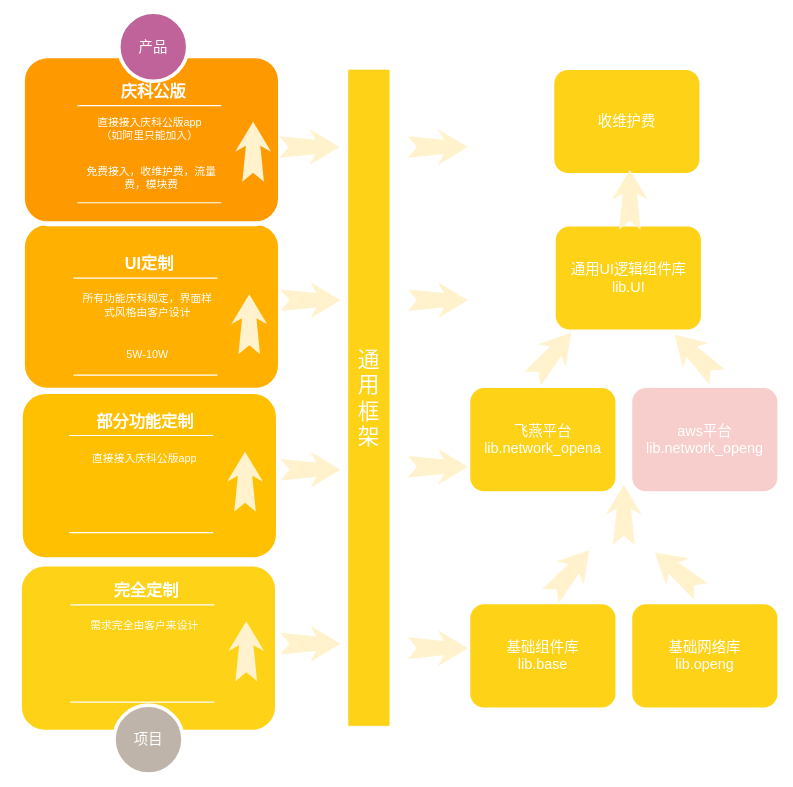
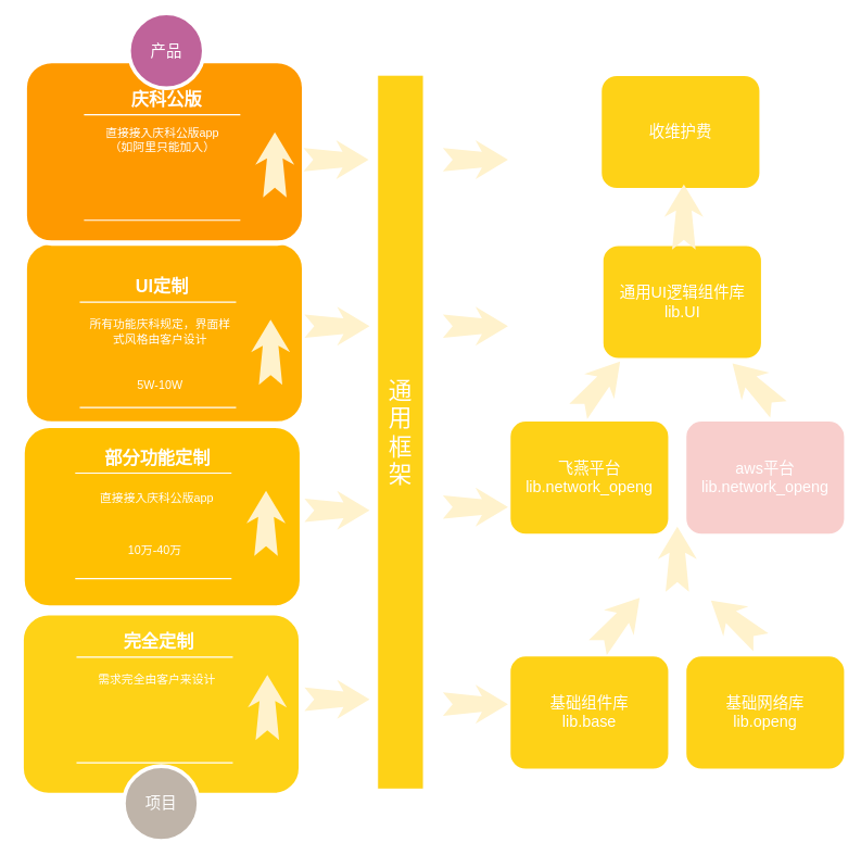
  <mxCell id="0" />
  <mxCell id="1" parent="0" />
  <mxCell id="2" value="" style="whiteSpace=wrap;html=1;rounded=1;shadow=0;strokeWidth=8;fontSize=20;align=center;fillColor=#FED217;strokeColor=#FFFFFF;direction=south;" parent="1" vertex="1"><mxGeometry x="31.5" y="940" width="430" height="280" as="geometry" /></mxCell>
  <mxCell id="3" value="完全定制" style="text;html=1;strokeColor=none;fillColor=none;align=center;verticalAlign=middle;whiteSpace=wrap;rounded=0;shadow=0;fontSize=27;fontColor=#FFFFFF;fontStyle=1" parent="1" vertex="1"><mxGeometry x="103" y="955" width="280" height="60" as="geometry" /></mxCell>
  <mxCell id="4" value="&lt;font style=&quot;font-size: 18px&quot;&gt;需求完全由客户来设计&lt;/font&gt;" style="text;html=1;strokeColor=none;fillColor=none;align=center;verticalAlign=middle;whiteSpace=wrap;rounded=0;shadow=0;fontSize=14;fontColor=#FFFFFF;" parent="1" vertex="1"><mxGeometry x="120" y="1005" width="240" height="75" as="geometry" /></mxCell>
  <mxCell id="5" value="" style="line;strokeWidth=2;html=1;rounded=0;shadow=0;fontSize=27;align=center;fillColor=none;strokeColor=#FFFFFF;" parent="1" vertex="1"><mxGeometry x="116.5" y="1003" width="240" height="10" as="geometry" /></mxCell>
  <mxCell id="6" value="" style="line;strokeWidth=2;html=1;rounded=0;shadow=0;fontSize=27;align=center;fillColor=none;strokeColor=#FFFFFF;" parent="1" vertex="1"><mxGeometry x="116.5" y="1165" width="240" height="10" as="geometry" /></mxCell>
  <mxCell id="7" value="&lt;font style=&quot;font-size: 24px&quot;&gt;项目&lt;/font&gt;" style="ellipse;whiteSpace=wrap;html=1;rounded=0;shadow=0;strokeWidth=6;fontSize=14;align=center;fillColor=#BFB4A9;strokeColor=#FFFFFF;fontColor=#FFFFFF;" parent="1" vertex="1"><mxGeometry x="189" y="1175" width="115" height="115" as="geometry" /></mxCell>
  <mxCell id="8" value="" style="html=1;shadow=0;dashed=0;align=center;verticalAlign=middle;shape=mxgraph.arrows2.stylisedArrow;dy=0.6;dx=40;notch=15;feather=0.4;rounded=0;strokeWidth=1;fontSize=27;strokeColor=none;fillColor=#fff2cc;direction=north;" parent="1" vertex="1"><mxGeometry x="379.5" y="1035" width="60" height="100" as="geometry" /></mxCell>
  <mxCell id="9" value="" style="whiteSpace=wrap;html=1;rounded=1;shadow=0;strokeWidth=8;fontSize=20;align=center;fillColor=#FFC001;strokeColor=#FFFFFF;direction=south;" parent="1" vertex="1"><mxGeometry x="33" y="652.5" width="430" height="280" as="geometry" /></mxCell>
  <mxCell id="10" value="Forms&lt;div&gt;Calls-to-Action&lt;/div&gt;&lt;div&gt;Landing Pages&lt;/div&gt;" style="text;html=1;strokeColor=none;fillColor=none;align=center;verticalAlign=middle;whiteSpace=wrap;rounded=0;shadow=0;fontSize=14;fontColor=#FFFFFF;" parent="1" vertex="1"><mxGeometry x="20" y="420" width="280" height="90" as="geometry" /></mxCell>
  <mxCell id="11" value="" style="whiteSpace=wrap;html=1;rounded=1;shadow=0;strokeWidth=8;fontSize=20;align=center;fillColor=#FFB001;strokeColor=#FFFFFF;direction=south;" parent="1" vertex="1"><mxGeometry x="36.5" y="370" width="430" height="280" as="geometry" /></mxCell>
  <mxCell id="12" value="" style="whiteSpace=wrap;html=1;rounded=1;shadow=0;strokeWidth=8;fontSize=20;align=center;fillColor=#FE9900;strokeColor=#FFFFFF;direction=south;" parent="1" vertex="1"><mxGeometry x="36.5" y="92.5" width="430" height="280" as="geometry" /></mxCell>
  <mxCell id="13" value="部分功能定制" style="text;html=1;strokeColor=none;fillColor=none;align=center;verticalAlign=middle;whiteSpace=wrap;rounded=0;shadow=0;fontSize=27;fontColor=#FFFFFF;fontStyle=1" vertex="1" parent="1"><mxGeometry x="101" y="672.5" width="280" height="60" as="geometry" /></mxCell>
  <mxCell id="14" value="" style="line;strokeWidth=2;html=1;rounded=0;shadow=0;fontSize=27;align=center;fillColor=none;strokeColor=#FFFFFF;" vertex="1" parent="1"><mxGeometry x="114.5" y="720.5" width="240" height="10" as="geometry" /></mxCell>
  <mxCell id="15" value="" style="line;strokeWidth=2;html=1;rounded=0;shadow=0;fontSize=27;align=center;fillColor=none;strokeColor=#FFFFFF;" vertex="1" parent="1"><mxGeometry x="114.5" y="882.5" width="240" height="10" as="geometry" /></mxCell>
  <mxCell id="16" value="" style="html=1;shadow=0;dashed=0;align=center;verticalAlign=middle;shape=mxgraph.arrows2.stylisedArrow;dy=0.6;dx=40;notch=15;feather=0.4;rounded=0;strokeWidth=1;fontSize=27;strokeColor=none;fillColor=#fff2cc;direction=north;" vertex="1" parent="1"><mxGeometry x="377.5" y="752.5" width="60" height="100" as="geometry" /></mxCell>
  <mxCell id="17" value="UI定制" style="text;html=1;strokeColor=none;fillColor=none;align=center;verticalAlign=middle;whiteSpace=wrap;rounded=0;shadow=0;fontSize=27;fontColor=#FFFFFF;fontStyle=1" vertex="1" parent="1"><mxGeometry x="108" y="410" width="280" height="60" as="geometry" /></mxCell>
  <mxCell id="18" value="" style="line;strokeWidth=2;html=1;rounded=0;shadow=0;fontSize=27;align=center;fillColor=none;strokeColor=#FFFFFF;" vertex="1" parent="1"><mxGeometry x="121.5" y="458" width="240" height="10" as="geometry" /></mxCell>
  <mxCell id="19" value="" style="line;strokeWidth=2;html=1;rounded=0;shadow=0;fontSize=27;align=center;fillColor=none;strokeColor=#FFFFFF;" vertex="1" parent="1"><mxGeometry x="121.5" y="620" width="240" height="10" as="geometry" /></mxCell>
  <mxCell id="20" value="" style="html=1;shadow=0;dashed=0;align=center;verticalAlign=middle;shape=mxgraph.arrows2.stylisedArrow;dy=0.6;dx=40;notch=15;feather=0.4;rounded=0;strokeWidth=1;fontSize=27;strokeColor=none;fillColor=#fff2cc;direction=north;" vertex="1" parent="1"><mxGeometry x="384.5" y="490" width="60" height="100" as="geometry" /></mxCell>
  <mxCell id="21" value="庆科公版" style="text;html=1;strokeColor=none;fillColor=none;align=center;verticalAlign=middle;whiteSpace=wrap;rounded=0;shadow=0;fontSize=27;fontColor=#FFFFFF;fontStyle=1" vertex="1" parent="1"><mxGeometry x="114.5" y="122.5" width="280" height="60" as="geometry" /></mxCell>
  <mxCell id="22" value="" style="line;strokeWidth=2;html=1;rounded=0;shadow=0;fontSize=27;align=center;fillColor=none;strokeColor=#FFFFFF;" vertex="1" parent="1"><mxGeometry x="128" y="170.5" width="240" height="10" as="geometry" /></mxCell>
  <mxCell id="23" value="" style="line;strokeWidth=2;html=1;rounded=0;shadow=0;fontSize=27;align=center;fillColor=none;strokeColor=#FFFFFF;" vertex="1" parent="1"><mxGeometry x="128" y="332.5" width="240" height="10" as="geometry" /></mxCell>
  <mxCell id="24" value="" style="html=1;shadow=0;dashed=0;align=center;verticalAlign=middle;shape=mxgraph.arrows2.stylisedArrow;dy=0.6;dx=40;notch=15;feather=0.4;rounded=0;strokeWidth=1;fontSize=27;strokeColor=none;fillColor=#fff2cc;direction=north;" vertex="1" parent="1"><mxGeometry x="391" y="202.5" width="60" height="100" as="geometry" /></mxCell>
  <mxCell id="25" value="&lt;font style=&quot;font-size: 24px&quot;&gt;产品&lt;/font&gt;" style="ellipse;whiteSpace=wrap;html=1;rounded=0;shadow=0;strokeWidth=6;fontSize=14;align=center;fillColor=#BF639A;strokeColor=#FFFFFF;fontColor=#FFFFFF;" parent="1" vertex="1"><mxGeometry x="197" y="20" width="115" height="115" as="geometry" /></mxCell>
  <mxCell id="26" value="&lt;span style=&quot;font-size: 18px&quot;&gt;直接接入庆科公版app&lt;br&gt;&lt;/span&gt;" style="text;html=1;strokeColor=none;fillColor=none;align=center;verticalAlign=middle;whiteSpace=wrap;rounded=0;shadow=0;fontSize=14;fontColor=#FFFFFF;" vertex="1" parent="1"><mxGeometry x="120" y="726" width="240" height="75" as="geometry" /></mxCell>
  <mxCell id="27" value="&lt;span style=&quot;font-size: 18px&quot;&gt;所有功能庆科规定，界面样式风格由客户设计&lt;br&gt;&lt;/span&gt;" style="text;html=1;strokeColor=none;fillColor=none;align=center;verticalAlign=middle;whiteSpace=wrap;rounded=0;shadow=0;fontSize=14;fontColor=#FFFFFF;" vertex="1" parent="1"><mxGeometry x="131" y="468" width="228" height="82" as="geometry" /></mxCell>
  <mxCell id="28" value="&lt;span style=&quot;font-size: 18px&quot;&gt;直接接入庆科公版app&lt;br&gt;（如阿里只能加入）&lt;br&gt;&lt;/span&gt;" style="text;html=1;strokeColor=none;fillColor=none;align=center;verticalAlign=middle;whiteSpace=wrap;rounded=0;shadow=0;fontSize=14;fontColor=#FFFFFF;" vertex="1" parent="1"><mxGeometry x="128" y="178" width="241" height="73" as="geometry" /></mxCell>
- <mxCell id="29" value="&lt;span style=&quot;font-size: 18px&quot;&gt;免费接入，收维护费，流量费，模块费&lt;br&gt;&lt;/span&gt;" style="text;html=1;strokeColor=none;fillColor=none;align=center;verticalAlign=middle;whiteSpace=wrap;rounded=0;shadow=0;fontSize=14;fontColor=#FFFFFF;" vertex="1" parent="1"><mxGeometry x="131" y="259.5" width="241" height="73" as="geometry" /></mxCell>
  <mxCell id="30" value="&lt;span style=&quot;font-size: 18px&quot;&gt;5W-10W&lt;br&gt;&lt;/span&gt;" style="text;html=1;strokeColor=none;fillColor=none;align=center;verticalAlign=middle;whiteSpace=wrap;rounded=0;shadow=0;fontSize=14;fontColor=#FFFFFF;" vertex="1" parent="1"><mxGeometry x="131" y="550" width="228" height="82" as="geometry" /></mxCell>
+ <mxCell id="31" value="&lt;span style=&quot;font-size: 18px&quot;&gt;10万-40万&lt;br&gt;&lt;/span&gt;" style="text;html=1;strokeColor=none;fillColor=none;align=center;verticalAlign=middle;whiteSpace=wrap;rounded=0;shadow=0;fontSize=14;fontColor=#FFFFFF;" vertex="1" parent="1"><mxGeometry x="116.5" y="807.5" width="240" height="75" as="geometry" /></mxCell>
  <mxCell id="32" value="" style="html=1;shadow=0;dashed=0;align=center;verticalAlign=middle;shape=mxgraph.arrows2.stylisedArrow;dy=0.6;dx=40;notch=15;feather=0.4;rounded=0;strokeWidth=1;fontSize=27;strokeColor=none;fillColor=#fff2cc;direction=east;" vertex="1" parent="1"><mxGeometry x="466.5" y="1042.5" width="100" height="60" as="geometry" /></mxCell>
  <mxCell id="33" value="&lt;font style=&quot;font-size: 36px&quot; color=&quot;#ffffff&quot;&gt;通用框架&lt;/font&gt;" style="whiteSpace=wrap;html=1;fillColor=#FED217;strokeColor=#FFFFFF;rounded=0;" vertex="1" parent="1"><mxGeometry x="579" y="115" width="70" height="1095" as="geometry" /></mxCell>
  <mxCell id="34" value="" style="html=1;shadow=0;dashed=0;align=center;verticalAlign=middle;shape=mxgraph.arrows2.stylisedArrow;dy=0.6;dx=40;notch=15;feather=0.4;rounded=0;strokeWidth=1;fontSize=27;strokeColor=none;fillColor=#fff2cc;direction=east;" vertex="1" parent="1"><mxGeometry x="466.5" y="752.5" width="100" height="60" as="geometry" /></mxCell>
  <mxCell id="35" value="" style="html=1;shadow=0;dashed=0;align=center;verticalAlign=middle;shape=mxgraph.arrows2.stylisedArrow;dy=0.6;dx=40;notch=15;feather=0.4;rounded=0;strokeWidth=1;fontSize=27;strokeColor=none;fillColor=#fff2cc;direction=east;" vertex="1" parent="1"><mxGeometry x="466.5" y="470" width="100" height="60" as="geometry" /></mxCell>
  <mxCell id="36" value="" style="html=1;shadow=0;dashed=0;align=center;verticalAlign=middle;shape=mxgraph.arrows2.stylisedArrow;dy=0.6;dx=40;notch=15;feather=0.4;rounded=0;strokeWidth=1;fontSize=27;strokeColor=none;fillColor=#fff2cc;direction=east;" vertex="1" parent="1"><mxGeometry x="465" y="214.5" width="100" height="60" as="geometry" /></mxCell>
  <mxCell id="37" value="&lt;font color=&quot;#ffffff&quot; style=&quot;font-size: 24px&quot;&gt;基础组件库&lt;br&gt;lib.base&lt;br&gt;&lt;/font&gt;" style="whiteSpace=wrap;html=1;rounded=1;shadow=0;strokeWidth=8;fontSize=20;align=center;fillColor=#FED217;strokeColor=#FFFFFF;direction=south;" vertex="1" parent="1"><mxGeometry x="779" y="1003" width="250" height="180" as="geometry" /></mxCell>
- <mxCell id="38" value="&lt;font color=&quot;#ffffff&quot; style=&quot;font-size: 24px&quot;&gt;飞燕平台&lt;br&gt;lib.network_opena&lt;br&gt;&lt;/font&gt;" style="whiteSpace=wrap;html=1;rounded=1;shadow=0;strokeWidth=8;fontSize=20;align=center;fillColor=#FED217;strokeColor=#FFFFFF;direction=south;" vertex="1" parent="1"><mxGeometry x="779" y="642.5" width="250" height="180" as="geometry" /></mxCell>
+ <mxCell id="38" value="&lt;font color=&quot;#ffffff&quot; style=&quot;font-size: 24px&quot;&gt;飞燕平台&lt;br&gt;lib.network_openg&lt;br&gt;&lt;/font&gt;" style="whiteSpace=wrap;html=1;rounded=1;shadow=0;strokeWidth=8;fontSize=20;align=center;fillColor=#FED217;strokeColor=#FFFFFF;direction=south;" vertex="1" parent="1"><mxGeometry x="779" y="642.5" width="250" height="180" as="geometry" /></mxCell>
  <mxCell id="39" value="&lt;font color=&quot;#ffffff&quot; style=&quot;font-size: 24px&quot;&gt;基础网络库&lt;br&gt;lib.openg&lt;br&gt;&lt;/font&gt;" style="whiteSpace=wrap;html=1;rounded=1;shadow=0;strokeWidth=8;fontSize=20;align=center;fillColor=#FED217;strokeColor=#FFFFFF;direction=south;" vertex="1" parent="1"><mxGeometry x="1049" y="1003" width="250" height="180" as="geometry" /></mxCell>
  <mxCell id="40" value="&lt;font color=&quot;#ffffff&quot; style=&quot;font-size: 24px&quot;&gt;aws平台&lt;br&gt;lib.network_openg&lt;br&gt;&lt;/font&gt;" style="whiteSpace=wrap;html=1;rounded=1;shadow=0;strokeWidth=8;fontSize=20;align=center;fillColor=#f8cecc;strokeColor=#FFFFFF;direction=south;" vertex="1" parent="1"><mxGeometry x="1049" y="642.5" width="250" height="180" as="geometry" /></mxCell>
  <mxCell id="41" value="" style="html=1;shadow=0;dashed=0;align=center;verticalAlign=middle;shape=mxgraph.arrows2.stylisedArrow;dy=0.6;dx=40;notch=15;feather=0.4;rounded=0;strokeWidth=1;fontSize=27;strokeColor=none;fillColor=#fff2cc;direction=north;" vertex="1" parent="1"><mxGeometry x="1009" y="807.5" width="60" height="100" as="geometry" /></mxCell>
  <mxCell id="42" value="" style="html=1;shadow=0;dashed=0;align=center;verticalAlign=middle;shape=mxgraph.arrows2.stylisedArrow;dy=0.6;dx=40;notch=15;feather=0.4;rounded=0;strokeWidth=1;fontSize=27;strokeColor=none;fillColor=#fff2cc;direction=north;rotation=40;" vertex="1" parent="1"><mxGeometry x="919" y="905" width="60" height="100" as="geometry" /></mxCell>
  <mxCell id="43" value="" style="html=1;shadow=0;dashed=0;align=center;verticalAlign=middle;shape=mxgraph.arrows2.stylisedArrow;dy=0.6;dx=40;notch=15;feather=0.4;rounded=0;strokeWidth=1;fontSize=27;strokeColor=none;fillColor=#fff2cc;direction=north;rotation=-50;" vertex="1" parent="1"><mxGeometry x="1099" y="903" width="60" height="100" as="geometry" /></mxCell>
  <mxCell id="44" value="&lt;font color=&quot;#ffffff&quot; style=&quot;font-size: 24px&quot;&gt;通用UI逻辑组件库&lt;br&gt;lib.UI&lt;br&gt;&lt;/font&gt;" style="whiteSpace=wrap;html=1;rounded=1;shadow=0;strokeWidth=8;fontSize=20;align=center;fillColor=#FED217;strokeColor=#FFFFFF;direction=south;" vertex="1" parent="1"><mxGeometry x="921.5" y="373" width="250" height="180" as="geometry" /></mxCell>
  <mxCell id="45" value="" style="html=1;shadow=0;dashed=0;align=center;verticalAlign=middle;shape=mxgraph.arrows2.stylisedArrow;dy=0.6;dx=40;notch=15;feather=0.4;rounded=0;strokeWidth=1;fontSize=27;strokeColor=none;fillColor=#fff2cc;direction=north;rotation=40;" vertex="1" parent="1"><mxGeometry x="889" y="542.5" width="60" height="100" as="geometry" /></mxCell>
  <mxCell id="46" value="" style="html=1;shadow=0;dashed=0;align=center;verticalAlign=middle;shape=mxgraph.arrows2.stylisedArrow;dy=0.6;dx=40;notch=15;feather=0.4;rounded=0;strokeWidth=1;fontSize=27;strokeColor=none;fillColor=#fff2cc;direction=north;rotation=-45;" vertex="1" parent="1"><mxGeometry x="1129" y="542.5" width="60" height="100" as="geometry" /></mxCell>
  <mxCell id="47" value="&lt;font color=&quot;#ffffff&quot; style=&quot;font-size: 24px&quot;&gt;收维护费&lt;br&gt;&lt;/font&gt;" style="whiteSpace=wrap;html=1;rounded=1;shadow=0;strokeWidth=8;fontSize=20;align=center;fillColor=#FED217;strokeColor=#FFFFFF;direction=south;" vertex="1" parent="1"><mxGeometry x="919" y="112" width="250" height="180" as="geometry" /></mxCell>
  <mxCell id="48" value="" style="html=1;shadow=0;dashed=0;align=center;verticalAlign=middle;shape=mxgraph.arrows2.stylisedArrow;dy=0.6;dx=40;notch=15;feather=0.4;rounded=0;strokeWidth=1;fontSize=27;strokeColor=none;fillColor=#fff2cc;direction=east;rotation=-90;" vertex="1" parent="1"><mxGeometry x="999" y="302.5" width="100" height="60" as="geometry" /></mxCell>
  <mxCell id="49" value="" style="html=1;shadow=0;dashed=0;align=center;verticalAlign=middle;shape=mxgraph.arrows2.stylisedArrow;dy=0.6;dx=40;notch=15;feather=0.4;rounded=0;strokeWidth=1;fontSize=27;strokeColor=none;fillColor=#fff2cc;direction=east;" vertex="1" parent="1"><mxGeometry x="679" y="214.5" width="100" height="60" as="geometry" /></mxCell>
  <mxCell id="50" value="" style="html=1;shadow=0;dashed=0;align=center;verticalAlign=middle;shape=mxgraph.arrows2.stylisedArrow;dy=0.6;dx=40;notch=15;feather=0.4;rounded=0;strokeWidth=1;fontSize=27;strokeColor=none;fillColor=#fff2cc;direction=east;" vertex="1" parent="1"><mxGeometry x="679" y="470" width="100" height="60" as="geometry" /></mxCell>
  <mxCell id="51" value="" style="html=1;shadow=0;dashed=0;align=center;verticalAlign=middle;shape=mxgraph.arrows2.stylisedArrow;dy=0.6;dx=40;notch=15;feather=0.4;rounded=0;strokeWidth=1;fontSize=27;strokeColor=none;fillColor=#fff2cc;direction=east;" vertex="1" parent="1"><mxGeometry x="679" y="747.5" width="100" height="60" as="geometry" /></mxCell>
  <mxCell id="52" value="" style="html=1;shadow=0;dashed=0;align=center;verticalAlign=middle;shape=mxgraph.arrows2.stylisedArrow;dy=0.6;dx=40;notch=15;feather=0.4;rounded=0;strokeWidth=1;fontSize=27;strokeColor=none;fillColor=#fff2cc;direction=east;" vertex="1" parent="1"><mxGeometry x="679" y="1050" width="100" height="60" as="geometry" /></mxCell>
